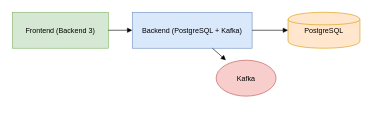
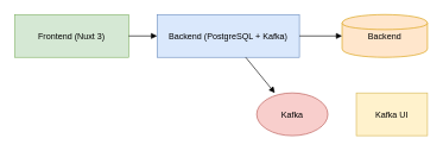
  <mxCell id="0" />
  <mxCell id="1" parent="0" />
- <mxCell id="2" value="Frontend (Backend 3)" style="shape=rectangle;fillColor=#D5E8D4;strokeColor=#82B366;" vertex="1" parent="1"><mxGeometry x="20" y="20" width="160" height="60" as="geometry" /></mxCell>
+ <mxCell id="2" value="Frontend (Nuxt 3)" style="shape=rectangle;fillColor=#D5E8D4;strokeColor=#82B366;" vertex="1" parent="1"><mxGeometry x="20" y="20" width="160" height="60" as="geometry" /></mxCell>
  <mxCell id="3" value="Backend (PostgreSQL + Kafka)" style="shape=rectangle;fillColor=#DAE8FC;strokeColor=#6C8EBF;" vertex="1" parent="1"><mxGeometry x="220" y="20" width="200" height="60" as="geometry" /></mxCell>
- <mxCell id="4" value="PostgreSQL" style="shape=cylinder;fillColor=#FFE6CC;strokeColor=#D79B00;" vertex="1" parent="1"><mxGeometry x="480" y="20" width="120" height="60" as="geometry" /></mxCell>
- <mxCell id="5" value="Kafka" style="shape=ellipse;fillColor=#F8CECC;strokeColor=#B85450;" vertex="1" parent="1"><mxGeometry x="360" y="100" width="100" height="60" as="geometry" /></mxCell>
+ <mxCell id="4" value="Backend" style="shape=cylinder;fillColor=#FFE6CC;strokeColor=#D79B00;" vertex="1" parent="1"><mxGeometry x="480" y="20" width="120" height="60" as="geometry" /></mxCell>
+ <mxCell id="5" value="Kafka" style="shape=ellipse;fillColor=#F8CECC;strokeColor=#B85450;" vertex="1" parent="1"><mxGeometry x="360" y="130" width="100" height="60" as="geometry" /></mxCell>
+ <mxCell id="6" value="Kafka UI" style="shape=rectangle;fillColor=#FFF2CC;strokeColor=#D6B656;" vertex="1" parent="1"><mxGeometry x="500" y="130" width="100" height="60" as="geometry" /></mxCell>
  <mxCell id="7" style="endArrow=block;" edge="1" parent="1" source="2" target="3"><mxGeometry relative="1" as="geometry" /></mxCell>
  <mxCell id="8" style="endArrow=block;" edge="1" parent="1" source="3" target="4"><mxGeometry relative="1" as="geometry" /></mxCell>
  <mxCell id="9" style="endArrow=block;" edge="1" parent="1" source="3" target="5"><mxGeometry relative="1" as="geometry" /></mxCell>
